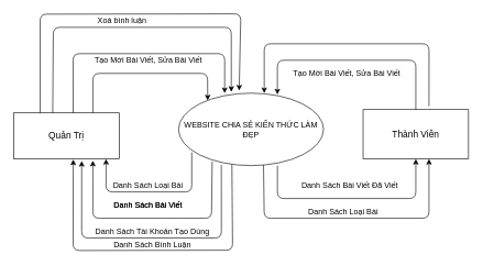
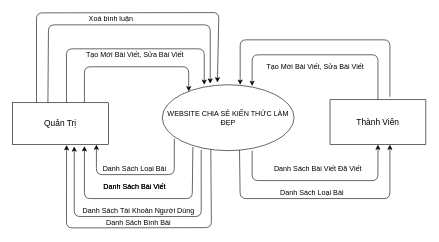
  <mxCell id="0" />
  <mxCell id="1" parent="0" />
  <mxCell id="2" value="WEBSITE CHIA SẺ KIẾN THỨC LÀM ĐẸP" style="ellipse;whiteSpace=wrap;html=1;" parent="1" vertex="1"><mxGeometry x="270" y="141" width="220" height="110" as="geometry" /></mxCell>
  <mxCell id="3" value="&lt;font style=&quot;font-size: 14px&quot;&gt;Quản Trị&lt;br&gt;&lt;/font&gt;" style="rounded=0;whiteSpace=wrap;html=1;" parent="1" vertex="1"><mxGeometry x="20" y="171" width="160" height="70" as="geometry" /></mxCell>
  <mxCell id="4" value="&lt;font style=&quot;font-size: 14px&quot;&gt;Thành Viên&lt;br&gt;&lt;/font&gt;" style="rounded=0;whiteSpace=wrap;html=1;" parent="1" vertex="1"><mxGeometry x="550" y="166" width="160" height="75" as="geometry" /></mxCell>
  <mxCell id="5" value="" style="endArrow=classic;html=1;entryX=0.875;entryY=1;entryDx=0;entryDy=0;entryPerimeter=0;exitX=0.232;exitY=0.945;exitDx=0;exitDy=0;exitPerimeter=0;" parent="1" source="2" edge="1"><mxGeometry width="50" height="50" relative="1" as="geometry"><mxPoint x="320" y="261" as="sourcePoint" /><mxPoint x="139.98" y="243.52" as="targetPoint" /><Array as="points"><mxPoint x="320" y="331" /><mxPoint x="260" y="331" /><mxPoint x="140" y="331" /></Array></mxGeometry></mxCell>
  <mxCell id="6" value="" style="endArrow=classic;html=1;entryX=0.875;entryY=1;entryDx=0;entryDy=0;entryPerimeter=0;exitX=0.091;exitY=0.818;exitDx=0;exitDy=0;exitPerimeter=0;" parent="1" edge="1"><mxGeometry width="50" height="50" relative="1" as="geometry"><mxPoint x="290.02" y="230.98" as="sourcePoint" /><mxPoint x="160" y="241" as="targetPoint" /><Array as="points"><mxPoint x="290" y="291" /><mxPoint x="160" y="291" /></Array></mxGeometry></mxCell>
  <mxCell id="7" value="Danh Sách Loại Bài" style="text;html=1;strokeColor=none;fillColor=none;align=center;verticalAlign=middle;whiteSpace=wrap;rounded=0;" parent="1" vertex="1"><mxGeometry x="154" y="271" width="140" height="20" as="geometry" /></mxCell>
  <mxCell id="8" value="Danh Sách Bài Viết" style="text;html=1;strokeColor=none;fillColor=none;align=center;verticalAlign=middle;whiteSpace=wrap;rounded=0;" parent="1" vertex="1"><mxGeometry x="154" y="301" width="140" height="20" as="geometry" /></mxCell>
  <mxCell id="9" value="" style="endArrow=classic;html=1;entryX=0.644;entryY=1.043;entryDx=0;entryDy=0;entryPerimeter=0;exitX=0.295;exitY=0.991;exitDx=0;exitDy=0;exitPerimeter=0;" parent="1" source="2" target="3" edge="1"><mxGeometry width="50" height="50" relative="1" as="geometry"><mxPoint x="256.02" y="301" as="sourcePoint" /><mxPoint x="126" y="311.02" as="targetPoint" /><Array as="points"><mxPoint x="335" y="361" /><mxPoint x="123" y="361" /></Array></mxGeometry></mxCell>
- <mxCell id="10" value="Danh Sách Tài Khoản Tạo Dùng" style="text;html=1;strokeColor=none;fillColor=none;align=center;verticalAlign=middle;whiteSpace=wrap;rounded=0;" parent="1" vertex="1"><mxGeometry x="131" y="341.02" width="199" height="20" as="geometry" /></mxCell>
+ <mxCell id="10" value="Danh Sách Tài Khoản Người Dùng" style="text;html=1;strokeColor=none;fillColor=none;align=center;verticalAlign=middle;whiteSpace=wrap;rounded=0;" parent="1" vertex="1"><mxGeometry x="131" y="341.02" width="199" height="20" as="geometry" /></mxCell>
  <mxCell id="11" value="" style="endArrow=classic;html=1;entryX=0.201;entryY=0.1;entryDx=0;entryDy=0;entryPerimeter=0;exitX=0.75;exitY=0;exitDx=0;exitDy=0;" parent="1" source="3" target="2" edge="1"><mxGeometry width="50" height="50" relative="1" as="geometry"><mxPoint x="140" y="161" as="sourcePoint" /><mxPoint x="170" y="81" as="targetPoint" /><Array as="points"><mxPoint x="140" y="111" /><mxPoint x="314" y="111" /></Array></mxGeometry></mxCell>
  <mxCell id="12" value="" style="endArrow=classic;html=1;entryX=0.318;entryY=0;entryDx=0;entryDy=0;entryPerimeter=0;exitX=0.563;exitY=0;exitDx=0;exitDy=0;exitPerimeter=0;" parent="1" source="3" target="2" edge="1"><mxGeometry width="50" height="50" relative="1" as="geometry"><mxPoint x="100" y="161" as="sourcePoint" /><mxPoint x="240" y="41" as="targetPoint" /><Array as="points"><mxPoint x="110" y="81" /><mxPoint x="340" y="81" /></Array></mxGeometry></mxCell>
  <mxCell id="13" value="Tạo Mới Bài Viết, Sửa Bài Viết" style="text;html=1;strokeColor=none;fillColor=none;align=center;verticalAlign=middle;whiteSpace=wrap;rounded=0;" parent="1" vertex="1"><mxGeometry x="128.5" y="81" width="191" height="20" as="geometry" /></mxCell>
  <mxCell id="14" value="" style="endArrow=classic;html=1;exitX=0.369;exitY=0;exitDx=0;exitDy=0;exitPerimeter=0;" parent="1" source="3" edge="1"><mxGeometry width="50" height="50" relative="1" as="geometry"><mxPoint x="70" y="161" as="sourcePoint" /><mxPoint x="350" y="139" as="targetPoint" /><Array as="points"><mxPoint x="80" y="41" /><mxPoint x="350" y="41" /></Array></mxGeometry></mxCell>
  <mxCell id="15" value="" style="endArrow=classic;html=1;entryX=0.909;entryY=0.2;entryDx=0;entryDy=0;entryPerimeter=0;fontStyle=1;exitX=0.5;exitY=0;exitDx=0;exitDy=0;" parent="1" source="4" edge="1"><mxGeometry width="50" height="50" relative="1" as="geometry"><mxPoint x="630" y="161" as="sourcePoint" /><mxPoint x="419.99" y="143" as="targetPoint" /><Array as="points"><mxPoint x="630" y="91" /><mxPoint x="420.01" y="91" /></Array></mxGeometry></mxCell>
  <mxCell id="16" value="" style="endArrow=classic;html=1;exitX=0.682;exitY=1;exitDx=0;exitDy=0;exitPerimeter=0;entryX=0.5;entryY=1;entryDx=0;entryDy=0;" parent="1" source="2" target="4" edge="1"><mxGeometry width="50" height="50" relative="1" as="geometry"><mxPoint x="390" y="331" as="sourcePoint" /><mxPoint x="600" y="241" as="targetPoint" /><Array as="points"><mxPoint x="420" y="301" /><mxPoint x="630" y="301" /></Array></mxGeometry></mxCell>
  <mxCell id="17" value="Danh Sách Bài Viết" style="text;html=1;strokeColor=none;fillColor=none;align=center;verticalAlign=middle;whiteSpace=wrap;rounded=0;" parent="1" vertex="1"><mxGeometry x="154" y="301" width="140" height="20" as="geometry" /></mxCell>
  <mxCell id="18" value="Danh Sách Bài Viết Đã Viết" style="text;html=1;strokeColor=none;fillColor=none;align=center;verticalAlign=middle;whiteSpace=wrap;rounded=0;" parent="1" vertex="1"><mxGeometry x="450" y="271" width="160" height="20" as="geometry" /></mxCell>
  <mxCell id="19" value="Tạo Mới Bài Viết, Sửa Bài Viết" style="text;html=1;strokeColor=none;fillColor=none;align=center;verticalAlign=middle;whiteSpace=wrap;rounded=0;" parent="1" vertex="1"><mxGeometry x="430" y="101" width="191" height="20" as="geometry" /></mxCell>
  <mxCell id="20" value="" style="endArrow=classic;html=1;exitX=0.586;exitY=0.991;exitDx=0;exitDy=0;exitPerimeter=0;entryX=0.625;entryY=1;entryDx=0;entryDy=0;entryPerimeter=0;" parent="1" source="2" target="4" edge="1"><mxGeometry width="50" height="50" relative="1" as="geometry"><mxPoint x="440.04" y="281" as="sourcePoint" /><mxPoint x="650" y="271" as="targetPoint" /><Array as="points"><mxPoint x="400" y="331" /><mxPoint x="650" y="331" /></Array></mxGeometry></mxCell>
  <mxCell id="21" value="Danh Sách Loại Bài" style="text;html=1;strokeColor=none;fillColor=none;align=center;verticalAlign=middle;whiteSpace=wrap;rounded=0;" parent="1" vertex="1"><mxGeometry x="450" y="311" width="140" height="20" as="geometry" /></mxCell>
  <mxCell id="22" value="" style="endArrow=classic;html=1;entryX=0.591;entryY=0;entryDx=0;entryDy=0;entryPerimeter=0;fontStyle=1;" parent="1" target="2" edge="1"><mxGeometry width="50" height="50" relative="1" as="geometry"><mxPoint x="650" y="161" as="sourcePoint" /><mxPoint x="440" y="118" as="targetPoint" /><Array as="points"><mxPoint x="650.01" y="66" /><mxPoint x="400" y="66" /></Array></mxGeometry></mxCell>
  <mxCell id="23" value="" style="endArrow=classic;html=1;exitX=0.25;exitY=0;exitDx=0;exitDy=0;entryX=0.418;entryY=-0.036;entryDx=0;entryDy=0;entryPerimeter=0;" edge="1" parent="1" source="3" target="2"><mxGeometry width="50" height="50" relative="1" as="geometry"><mxPoint x="86.5" y="161.49" as="sourcePoint" /><mxPoint x="364.5" y="128.51" as="targetPoint" /><Array as="points"><mxPoint x="60" y="21" /><mxPoint x="364.5" y="20.51" /></Array></mxGeometry></mxCell>
  <mxCell id="24" value="Xoá bình luận" style="text;html=1;strokeColor=none;fillColor=none;align=center;verticalAlign=middle;whiteSpace=wrap;rounded=0;" vertex="1" parent="1"><mxGeometry x="78.5" y="21" width="211" height="20" as="geometry" /></mxCell>
  <mxCell id="25" value="" style="endArrow=classic;html=1;entryX=0.564;entryY=1.01;entryDx=0;entryDy=0;entryPerimeter=0;exitX=0.368;exitY=0.983;exitDx=0;exitDy=0;exitPerimeter=0;" edge="1" parent="1" source="2" target="3"><mxGeometry width="50" height="50" relative="1" as="geometry"><mxPoint x="351.9" y="268.51" as="sourcePoint" /><mxPoint x="140.04" y="262.51" as="targetPoint" /><Array as="points"><mxPoint x="352" y="379.5" /><mxPoint x="110" y="380" /></Array></mxGeometry></mxCell>
- <mxCell id="26" value="Danh Sách Bình Luận" style="text;html=1;strokeColor=none;fillColor=none;align=center;verticalAlign=middle;whiteSpace=wrap;rounded=0;" vertex="1" parent="1"><mxGeometry x="131" y="361.02" width="199" height="20" as="geometry" /></mxCell>
+ <mxCell id="26" value="Danh Sách Bình Bài" style="text;html=1;strokeColor=none;fillColor=none;align=center;verticalAlign=middle;whiteSpace=wrap;rounded=0;" vertex="1" parent="1"><mxGeometry x="131" y="361.02" width="199" height="20" as="geometry" /></mxCell>
